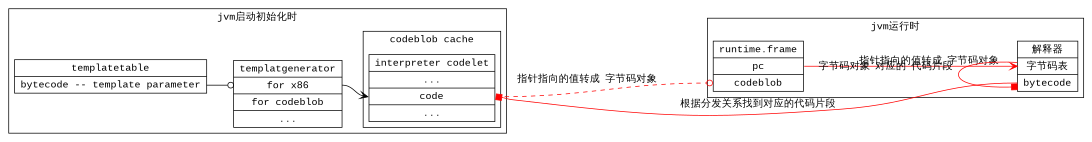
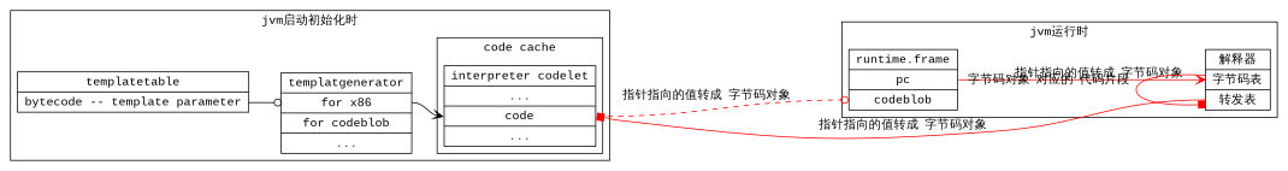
  digraph {
    aize="4,5"
    fontname="Liberation Mono"
    rankdir=LR
    node [fontname="Liberation Mono" shape=record]
    edge [arrowhead=odot color=red fontname="Liberation Mono" headport=f2 tailport=f1]
    n1 [label="<f0>interpreter codelet| <f1>... | <f2>code | ... "]
    n2 [label="<f0>templatetable| <f1> bytecode -- template parameter "]
    n3 [label="<f0>templatgenerator| <f1> for x86 | for codeblob | ... "]
    n4 [label="<f0>runtime.frame| <f1> pc | <f2> codeblob "]
-   n5 [label="<f0>解释器| <f1> 字节码表 | <f2> bytecode "]
+   n5 [label="<f0>解释器| <f1> 字节码表 | <f2> 转发表 "]
    subgraph cluster_1 {
      label="jvm启动初始化时"
      n2
      n3
      subgraph cluster_2 {
-       label="codeblob cache"
+       label="code cache"
        n1
      }
    }
    subgraph cluster_3 {
      label="jvm运行时"
      n4
      n5
    }
    n1 -> n4 [label=" 指针指向的值转成 字节码对象 " style=dashed tailport=f2]
    n2 -> n3 [headport=f1 color=""]
    n3 -> n1 [arrowhead=vee color=""]
    n4 -> n5 [arrowhead=vee headport=f1 label=" 指针指向的值转成 字节码对象 "]
-   n5 -> n1 [arrowhead=box label=" 根据分发关系找到对应的代码片段 " tailport=f2]
+   n5 -> n1 [arrowhead=box label=" 指针指向的值转成 字节码对象 " tailport=f2]
    n5 -> n5 [arrowhead=box label=" 字节码对象 对应的 代码片段 "]
  }
